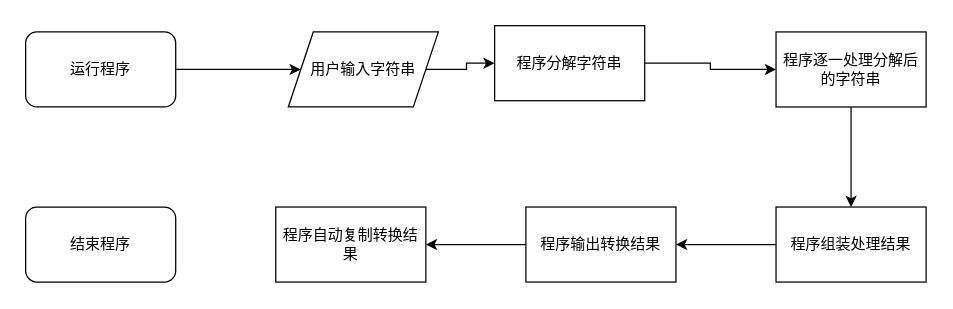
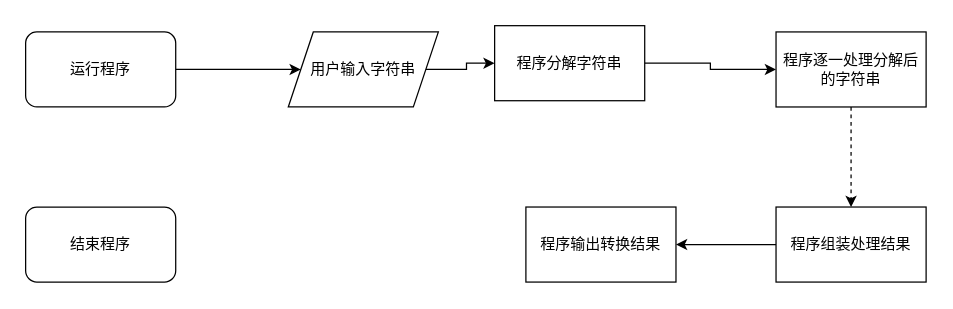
  <mxCell id="0" />
  <mxCell id="1" parent="0" />
  <mxCell id="2" value="" style="edgeStyle=orthogonalEdgeStyle;rounded=0;orthogonalLoop=1;jettySize=auto;html=1;" edge="1" parent="1" source="3" target="7"><mxGeometry relative="1" as="geometry" /></mxCell>
  <mxCell id="3" value="运行程序" style="rounded=1;whiteSpace=wrap;html=1;" vertex="1" parent="1"><mxGeometry x="20" y="25" width="120" height="60" as="geometry" /></mxCell>
  <mxCell id="4" value="" style="edgeStyle=orthogonalEdgeStyle;rounded=0;orthogonalLoop=1;jettySize=auto;html=1;" edge="1" parent="1" source="5" target="9"><mxGeometry relative="1" as="geometry" /></mxCell>
  <mxCell id="5" value="程序分解字符串" style="whiteSpace=wrap;html=1;" vertex="1" parent="1"><mxGeometry x="395" y="20" width="120" height="60" as="geometry" /></mxCell>
  <mxCell id="6" value="" style="edgeStyle=orthogonalEdgeStyle;rounded=0;orthogonalLoop=1;jettySize=auto;html=1;" edge="1" parent="1" source="7" target="5"><mxGeometry relative="1" as="geometry" /></mxCell>
  <mxCell id="7" value="&lt;span&gt;用户输入字符串&lt;/span&gt;" style="shape=parallelogram;perimeter=parallelogramPerimeter;whiteSpace=wrap;html=1;fixedSize=1;" vertex="1" parent="1"><mxGeometry x="230" y="25" width="120" height="60" as="geometry" /></mxCell>
- <mxCell id="8" value="" style="edgeStyle=orthogonalEdgeStyle;rounded=0;orthogonalLoop=1;jettySize=auto;html=1;" edge="1" parent="1" source="9" target="11"><mxGeometry relative="1" as="geometry" /></mxCell>
+ <mxCell id="8" value="" style="edgeStyle=orthogonalEdgeStyle;rounded=0;orthogonalLoop=1;jettySize=auto;html=1;dashed=1;" edge="1" parent="1" source="9" target="11"><mxGeometry relative="1" as="geometry" /></mxCell>
  <mxCell id="9" value="程序逐一处理分解后的字符串" style="whiteSpace=wrap;html=1;" vertex="1" parent="1"><mxGeometry x="620" y="25" width="120" height="60" as="geometry" /></mxCell>
  <mxCell id="10" value="" style="edgeStyle=orthogonalEdgeStyle;rounded=0;orthogonalLoop=1;jettySize=auto;html=1;" edge="1" parent="1" source="11" target="13"><mxGeometry relative="1" as="geometry" /></mxCell>
  <mxCell id="11" value="程序组装处理结果" style="whiteSpace=wrap;html=1;" vertex="1" parent="1"><mxGeometry x="620" y="165" width="120" height="60" as="geometry" /></mxCell>
- <mxCell id="12" value="" style="edgeStyle=orthogonalEdgeStyle;rounded=0;orthogonalLoop=1;jettySize=auto;html=1;" edge="1" parent="1" source="13" target="14"><mxGeometry relative="1" as="geometry" /></mxCell>
  <mxCell id="13" value="程序输出转换结果" style="whiteSpace=wrap;html=1;" vertex="1" parent="1"><mxGeometry x="420" y="165" width="120" height="60" as="geometry" /></mxCell>
- <mxCell id="14" value="程序自动复制转换结果" style="whiteSpace=wrap;html=1;" vertex="1" parent="1"><mxGeometry x="220" y="165" width="120" height="60" as="geometry" /></mxCell>
  <mxCell id="15" value="结束程序" style="rounded=1;whiteSpace=wrap;html=1;" vertex="1" parent="1"><mxGeometry x="20" y="165" width="120" height="60" as="geometry" /></mxCell>
